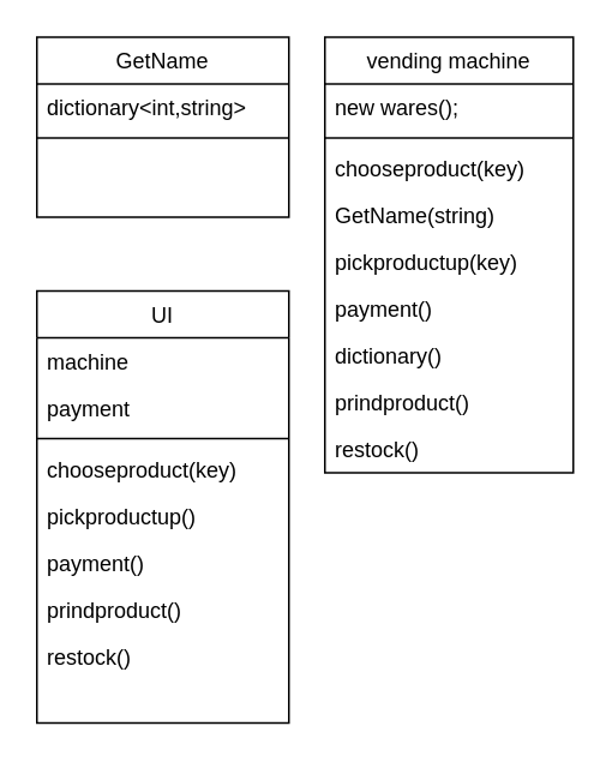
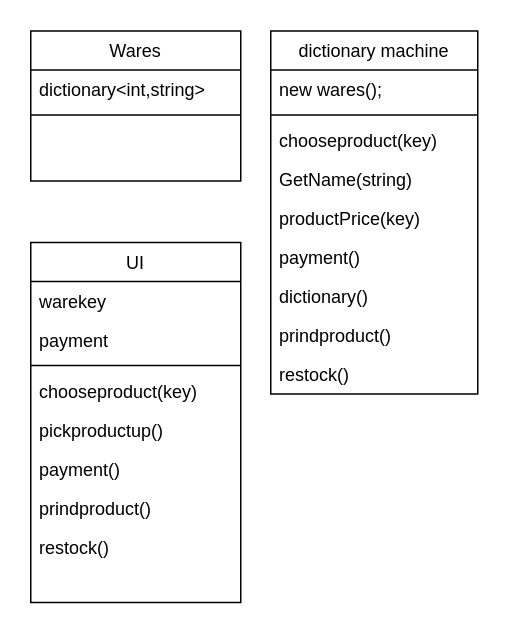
  <mxCell id="0" />
  <mxCell id="1" parent="0" />
- <mxCell id="2" value="vending machine" style="swimlane;fontStyle=0;align=center;verticalAlign=top;childLayout=stackLayout;horizontal=1;startSize=26;horizontalStack=0;resizeParent=1;resizeLast=0;collapsible=1;marginBottom=0;rounded=0;shadow=0;strokeWidth=1;" parent="1" vertex="1"><mxGeometry x="180" y="20" width="138" height="242" as="geometry"><mxRectangle x="508" y="120" width="160" height="26" as="alternateBounds" /></mxGeometry></mxCell>
+ <mxCell id="2" value="dictionary machine" style="swimlane;fontStyle=0;align=center;verticalAlign=top;childLayout=stackLayout;horizontal=1;startSize=26;horizontalStack=0;resizeParent=1;resizeLast=0;collapsible=1;marginBottom=0;rounded=0;shadow=0;strokeWidth=1;" parent="1" vertex="1"><mxGeometry x="180" y="20" width="138" height="242" as="geometry"><mxRectangle x="508" y="120" width="160" height="26" as="alternateBounds" /></mxGeometry></mxCell>
  <mxCell id="3" value="new wares();" style="text;align=left;verticalAlign=top;spacingLeft=4;spacingRight=4;overflow=hidden;rotatable=0;points=[[0,0.5],[1,0.5]];portConstraint=eastwest;rounded=0;shadow=0;html=0;" parent="2" vertex="1"><mxGeometry y="26" width="138" height="26" as="geometry" /></mxCell>
  <mxCell id="4" value="" style="line;html=1;strokeWidth=1;align=left;verticalAlign=middle;spacingTop=-1;spacingLeft=3;spacingRight=3;rotatable=0;labelPosition=right;points=[];portConstraint=eastwest;" parent="2" vertex="1"><mxGeometry y="52" width="138" height="8" as="geometry" /></mxCell>
  <mxCell id="5" value="chooseproduct(key)" style="text;align=left;verticalAlign=top;spacingLeft=4;spacingRight=4;overflow=hidden;rotatable=0;points=[[0,0.5],[1,0.5]];portConstraint=eastwest;rounded=0;shadow=0;html=0;" vertex="1" parent="2"><mxGeometry y="60" width="138" height="26" as="geometry" /></mxCell>
  <mxCell id="6" value="GetName(string)    " style="text;align=left;verticalAlign=top;spacingLeft=4;spacingRight=4;overflow=hidden;rotatable=0;points=[[0,0.5],[1,0.5]];portConstraint=eastwest;rounded=0;shadow=0;html=0;" vertex="1" parent="2"><mxGeometry y="86" width="138" height="26" as="geometry" /></mxCell>
- <mxCell id="7" value="pickproductup(key)" style="text;align=left;verticalAlign=top;spacingLeft=4;spacingRight=4;overflow=hidden;rotatable=0;points=[[0,0.5],[1,0.5]];portConstraint=eastwest;rounded=0;shadow=0;html=0;" vertex="1" parent="2"><mxGeometry y="112" width="138" height="26" as="geometry" /></mxCell>
+ <mxCell id="7" value="productPrice(key)" style="text;align=left;verticalAlign=top;spacingLeft=4;spacingRight=4;overflow=hidden;rotatable=0;points=[[0,0.5],[1,0.5]];portConstraint=eastwest;rounded=0;shadow=0;html=0;" vertex="1" parent="2"><mxGeometry y="112" width="138" height="26" as="geometry" /></mxCell>
  <mxCell id="8" value="payment()" style="text;align=left;verticalAlign=top;spacingLeft=4;spacingRight=4;overflow=hidden;rotatable=0;points=[[0,0.5],[1,0.5]];portConstraint=eastwest;rounded=0;shadow=0;html=0;" vertex="1" parent="2"><mxGeometry y="138" width="138" height="26" as="geometry" /></mxCell>
  <mxCell id="9" value="dictionary()" style="text;align=left;verticalAlign=top;spacingLeft=4;spacingRight=4;overflow=hidden;rotatable=0;points=[[0,0.5],[1,0.5]];portConstraint=eastwest;rounded=0;shadow=0;html=0;" vertex="1" parent="2"><mxGeometry y="164" width="138" height="26" as="geometry" /></mxCell>
  <mxCell id="10" value="prindproduct()" style="text;align=left;verticalAlign=top;spacingLeft=4;spacingRight=4;overflow=hidden;rotatable=0;points=[[0,0.5],[1,0.5]];portConstraint=eastwest;rounded=0;shadow=0;html=0;" vertex="1" parent="2"><mxGeometry y="190" width="138" height="26" as="geometry" /></mxCell>
  <mxCell id="11" value="restock()" style="text;align=left;verticalAlign=top;spacingLeft=4;spacingRight=4;overflow=hidden;rotatable=0;points=[[0,0.5],[1,0.5]];portConstraint=eastwest;rounded=0;shadow=0;html=0;" vertex="1" parent="2"><mxGeometry y="216" width="138" height="26" as="geometry" /></mxCell>
  <mxCell id="12" value="UI" style="swimlane;fontStyle=0;align=center;verticalAlign=top;childLayout=stackLayout;horizontal=1;startSize=26;horizontalStack=0;resizeParent=1;resizeLast=0;collapsible=1;marginBottom=0;rounded=0;shadow=0;strokeWidth=1;" vertex="1" parent="1"><mxGeometry x="20" y="161" width="140" height="240" as="geometry"><mxRectangle x="508" y="120" width="160" height="26" as="alternateBounds" /></mxGeometry></mxCell>
- <mxCell id="13" value="machine" style="text;align=left;verticalAlign=top;spacingLeft=4;spacingRight=4;overflow=hidden;rotatable=0;points=[[0,0.5],[1,0.5]];portConstraint=eastwest;rounded=0;shadow=0;html=0;" vertex="1" parent="12"><mxGeometry y="26" width="140" height="26" as="geometry" /></mxCell>
+ <mxCell id="13" value="warekey" style="text;align=left;verticalAlign=top;spacingLeft=4;spacingRight=4;overflow=hidden;rotatable=0;points=[[0,0.5],[1,0.5]];portConstraint=eastwest;rounded=0;shadow=0;html=0;" vertex="1" parent="12"><mxGeometry y="26" width="140" height="26" as="geometry" /></mxCell>
  <mxCell id="14" value="payment" style="text;align=left;verticalAlign=top;spacingLeft=4;spacingRight=4;overflow=hidden;rotatable=0;points=[[0,0.5],[1,0.5]];portConstraint=eastwest;rounded=0;shadow=0;html=0;" vertex="1" parent="12"><mxGeometry y="52" width="140" height="26" as="geometry" /></mxCell>
  <mxCell id="15" value="" style="line;html=1;strokeWidth=1;align=left;verticalAlign=middle;spacingTop=-1;spacingLeft=3;spacingRight=3;rotatable=0;labelPosition=right;points=[];portConstraint=eastwest;" vertex="1" parent="12"><mxGeometry y="78" width="140" height="8" as="geometry" /></mxCell>
  <mxCell id="16" value="chooseproduct(key)" style="text;align=left;verticalAlign=top;spacingLeft=4;spacingRight=4;overflow=hidden;rotatable=0;points=[[0,0.5],[1,0.5]];portConstraint=eastwest;rounded=0;shadow=0;html=0;" vertex="1" parent="12"><mxGeometry y="86" width="140" height="26" as="geometry" /></mxCell>
  <mxCell id="17" value="pickproductup()" style="text;align=left;verticalAlign=top;spacingLeft=4;spacingRight=4;overflow=hidden;rotatable=0;points=[[0,0.5],[1,0.5]];portConstraint=eastwest;rounded=0;shadow=0;html=0;" vertex="1" parent="12"><mxGeometry y="112" width="140" height="26" as="geometry" /></mxCell>
  <mxCell id="18" value="payment()" style="text;align=left;verticalAlign=top;spacingLeft=4;spacingRight=4;overflow=hidden;rotatable=0;points=[[0,0.5],[1,0.5]];portConstraint=eastwest;rounded=0;shadow=0;html=0;" vertex="1" parent="12"><mxGeometry y="138" width="140" height="26" as="geometry" /></mxCell>
  <mxCell id="19" value="prindproduct()" style="text;align=left;verticalAlign=top;spacingLeft=4;spacingRight=4;overflow=hidden;rotatable=0;points=[[0,0.5],[1,0.5]];portConstraint=eastwest;rounded=0;shadow=0;html=0;" vertex="1" parent="12"><mxGeometry y="164" width="140" height="26" as="geometry" /></mxCell>
  <mxCell id="20" value="restock()" style="text;align=left;verticalAlign=top;spacingLeft=4;spacingRight=4;overflow=hidden;rotatable=0;points=[[0,0.5],[1,0.5]];portConstraint=eastwest;rounded=0;shadow=0;html=0;" vertex="1" parent="12"><mxGeometry y="190" width="140" height="26" as="geometry" /></mxCell>
- <mxCell id="21" value="GetName" style="swimlane;fontStyle=0;align=center;verticalAlign=top;childLayout=stackLayout;horizontal=1;startSize=26;horizontalStack=0;resizeParent=1;resizeLast=0;collapsible=1;marginBottom=0;rounded=0;shadow=0;strokeWidth=1;" vertex="1" parent="1"><mxGeometry x="20" y="20" width="140" height="100" as="geometry"><mxRectangle x="508" y="120" width="160" height="26" as="alternateBounds" /></mxGeometry></mxCell>
+ <mxCell id="21" value="Wares" style="swimlane;fontStyle=0;align=center;verticalAlign=top;childLayout=stackLayout;horizontal=1;startSize=26;horizontalStack=0;resizeParent=1;resizeLast=0;collapsible=1;marginBottom=0;rounded=0;shadow=0;strokeWidth=1;" vertex="1" parent="1"><mxGeometry x="20" y="20" width="140" height="100" as="geometry"><mxRectangle x="508" y="120" width="160" height="26" as="alternateBounds" /></mxGeometry></mxCell>
  <mxCell id="22" value="dictionary&lt;int,string&gt;" style="text;align=left;verticalAlign=top;spacingLeft=4;spacingRight=4;overflow=hidden;rotatable=0;points=[[0,0.5],[1,0.5]];portConstraint=eastwest;rounded=0;shadow=0;html=0;" vertex="1" parent="21"><mxGeometry y="26" width="140" height="26" as="geometry" /></mxCell>
  <mxCell id="23" value="" style="line;html=1;strokeWidth=1;align=left;verticalAlign=middle;spacingTop=-1;spacingLeft=3;spacingRight=3;rotatable=0;labelPosition=right;points=[];portConstraint=eastwest;" vertex="1" parent="21"><mxGeometry y="52" width="140" height="8" as="geometry" /></mxCell>
